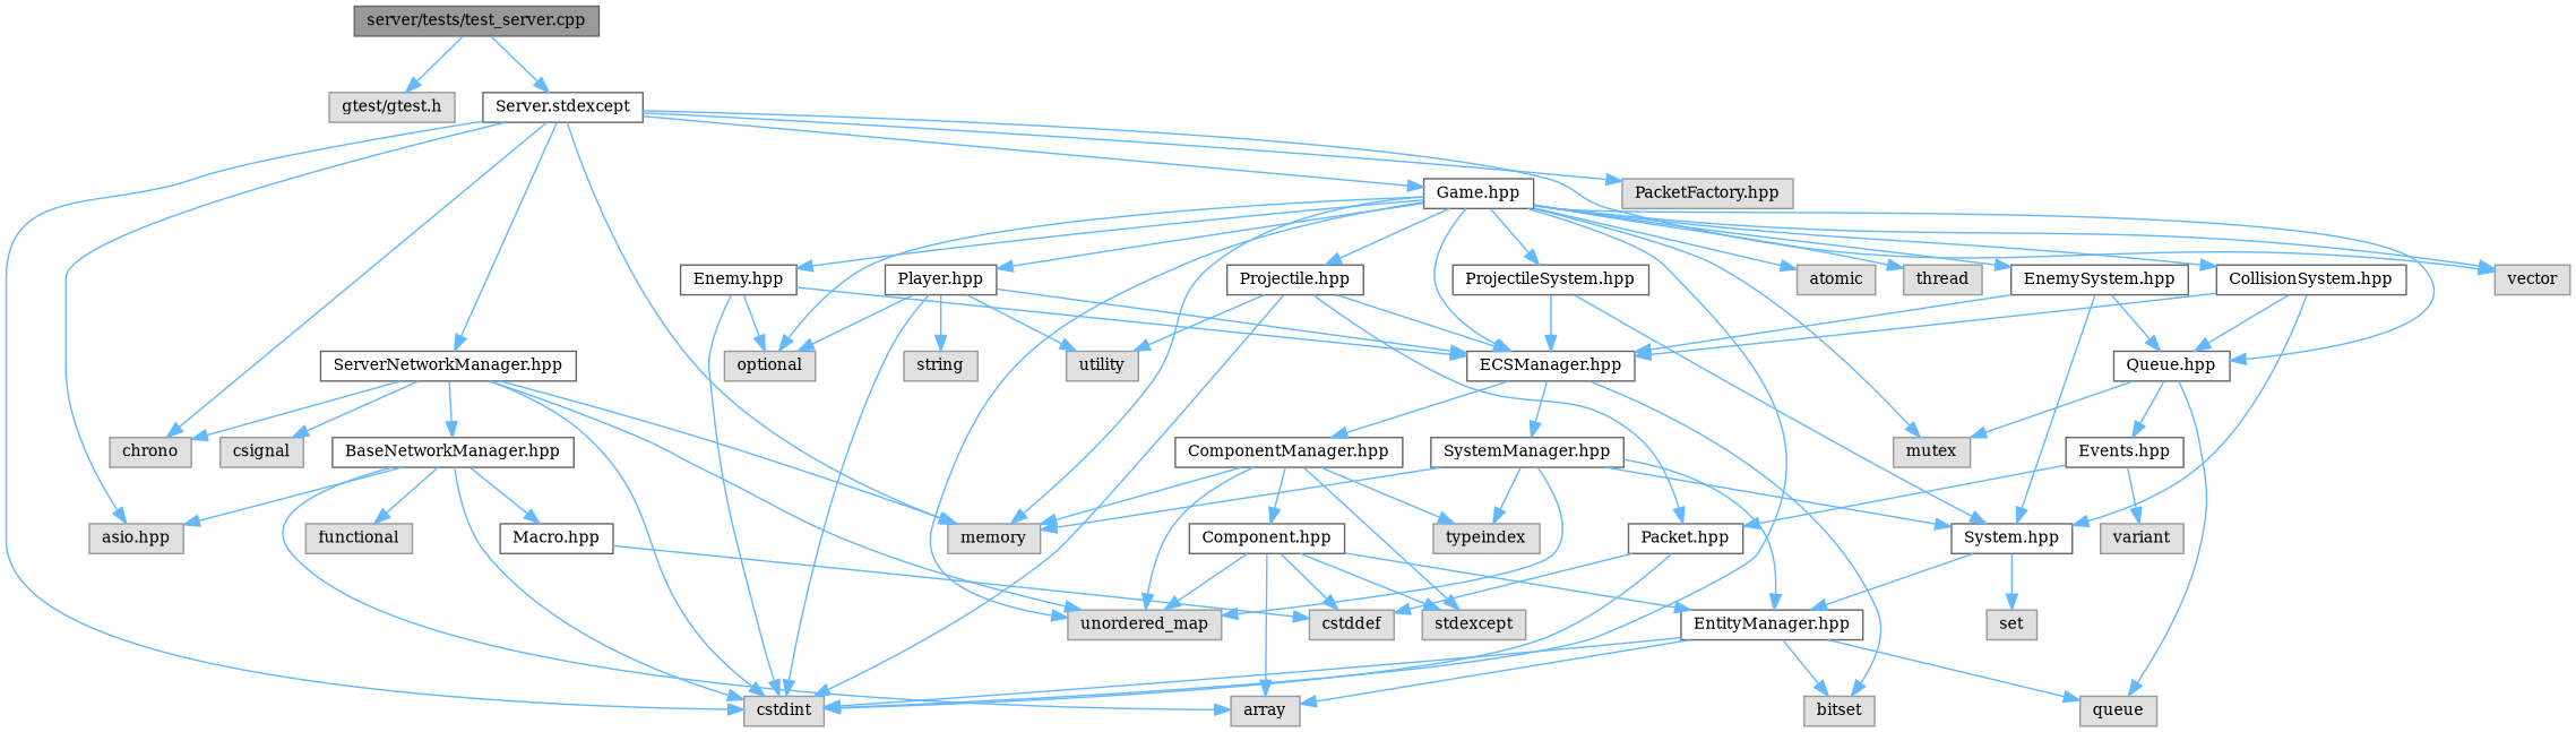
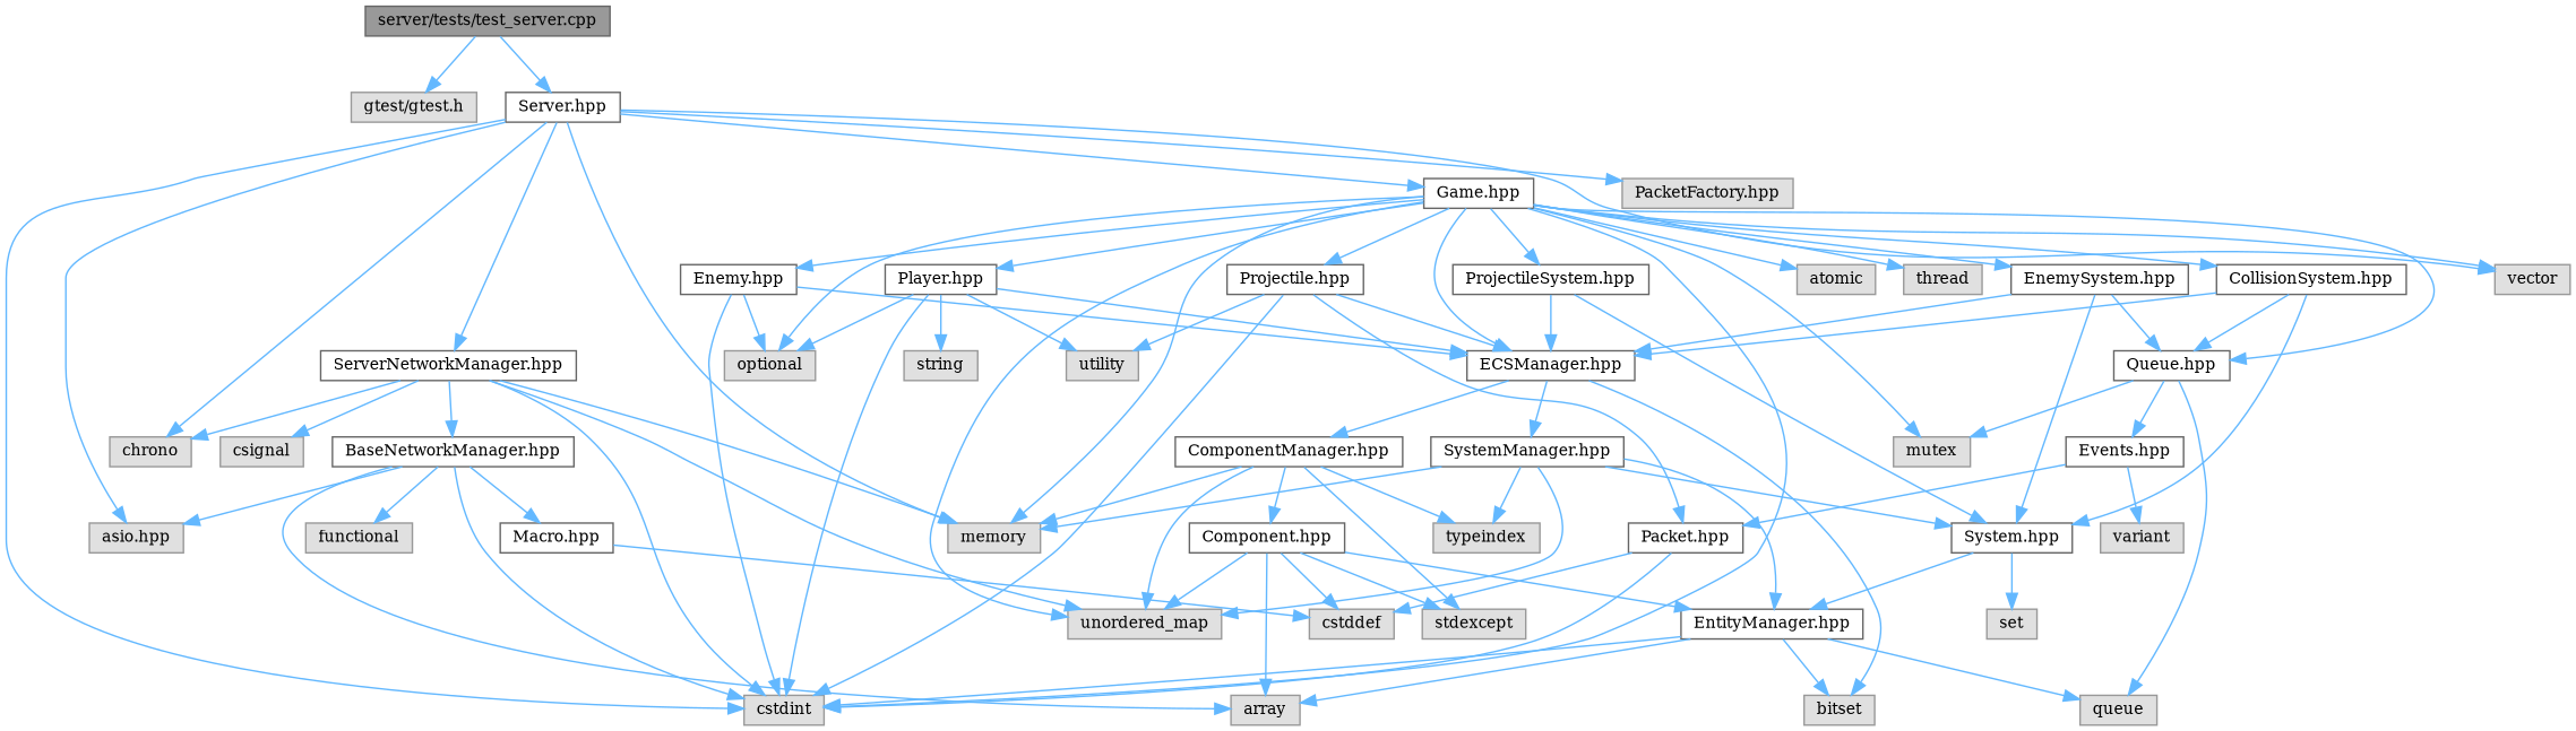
  digraph {
    fontname="DejaVu Serif"
    node [color=grey60 fillcolor="#E0E0E0" fontname="DejaVu Serif" fontsize=10 shape=box style=filled]
    edge [color=steelblue1 fontname="DejaVu Serif" fontsize=10 labelfontname=Helvetica labelfontsize=10 style=solid]
    n1 [color=gray40 fillcolor=grey60 fontcolor=black height=0.2 label="server/tests/test_server.cpp" width=0.4]
    n2 [height=0.2 label="gtest/gtest.h" width=0.4]
-   n3 [color=grey40 fillcolor=white height=0.2 label="Server.stdexcept" width=0.4]
+   n3 [color=grey40 fillcolor=white height=0.2 label="Server.hpp" width=0.4]
    n4 [height=0.2 label="asio.hpp" width=0.4]
    n5 [height=0.2 label=chrono width=0.4]
    n6 [height=0.2 label=cstdint width=0.4]
    n7 [height=0.2 label=memory width=0.4]
    n8 [height=0.2 label=vector width=0.4]
    n9 [color=grey40 fillcolor=white height=0.2 label="Game.hpp" width=0.4]
    n10 [height=0.2 label="PacketFactory.hpp" width=0.4]
    n11 [color=grey40 fillcolor=white height=0.2 label="ServerNetworkManager.hpp" width=0.4]
    n12 [height=0.2 label=atomic width=0.4]
    n13 [height=0.2 label=mutex width=0.4]
    n14 [height=0.2 label=thread width=0.4]
    n15 [height=0.2 label=unordered_map width=0.4]
    n16 [color=grey40 fillcolor=white height=0.2 label="CollisionSystem.hpp" width=0.4]
    n17 [color=grey40 fillcolor=white height=0.2 label="ECSManager.hpp" width=0.4]
    n18 [color=grey40 fillcolor=white height=0.2 label="Queue.hpp" width=0.4]
    n19 [color=grey40 fillcolor=white height=0.2 label="Enemy.hpp" width=0.4]
    n20 [color=grey40 fillcolor=white height=0.2 label="EnemySystem.hpp" width=0.4]
    n21 [color=grey40 fillcolor=white height=0.2 label="Player.hpp" width=0.4]
    n22 [color=grey40 fillcolor=white height=0.2 label="Projectile.hpp" width=0.4]
    n23 [color=grey40 fillcolor=white height=0.2 label="ProjectileSystem.hpp" width=0.4]
    n24 [height=0.2 label=optional width=0.4]
    n25 [height=0.2 label=csignal width=0.4]
    n26 [color=grey40 fillcolor=white height=0.2 label="BaseNetworkManager.hpp" width=0.4]
    n27 [color=grey40 fillcolor=white height=0.2 label="System.hpp" width=0.4]
    n28 [color=grey40 fillcolor=white height=0.2 label="ComponentManager.hpp" width=0.4]
    n29 [color=grey40 fillcolor=white height=0.2 label="SystemManager.hpp" width=0.4]
    n30 [height=0.2 label=bitset width=0.4]
    n31 [height=0.2 label=queue width=0.4]
    n32 [color=grey40 fillcolor=white height=0.2 label="Events.hpp" width=0.4]
    n33 [height=0.2 label=string width=0.4]
    n34 [height=0.2 label=utility width=0.4]
    n35 [color=grey40 fillcolor=white height=0.2 label="Packet.hpp" width=0.4]
    n36 [color=grey40 fillcolor=white height=0.2 label="EntityManager.hpp" width=0.4]
    n37 [height=0.2 label=set width=0.4]
    n38 [height=0.2 label=array width=0.4]
    n39 [height=0.2 label=stdexcept width=0.4]
    n40 [height=0.2 label=typeindex width=0.4]
    n41 [color=grey40 fillcolor=white height=0.2 label="Component.hpp" width=0.4]
    n42 [height=0.2 label=cstddef width=0.4]
    n43 [height=0.2 label=variant width=0.4]
    n44 [height=0.2 label=functional width=0.4]
    n45 [color=grey40 fillcolor=white height=0.2 label="Macro.hpp" width=0.4]
    n1 -> n2
    n1 -> n3
    n3 -> n4
    n3 -> n5
    n3 -> n6
    n3 -> n7
    n3 -> n8
    n3 -> n9
    n3 -> n10
    n3 -> n11
    n9 -> n6
    n9 -> n7
    n9 -> n8
    n9 -> n12
    n9 -> n13
    n9 -> n14
    n9 -> n15
    n9 -> n16
    n9 -> n17
    n9 -> n18
    n9 -> n19
    n9 -> n20
    n9 -> n21
    n9 -> n22
    n9 -> n23
    n9 -> n24
    n11 -> n5
    n11 -> n6
    n11 -> n7
    n11 -> n15
    n11 -> n25
    n11 -> n26
    n16 -> n17
    n16 -> n18
    n16 -> n27
    n17 -> n28
    n17 -> n29
    n17 -> n30
    n18 -> n13
    n18 -> n31
    n18 -> n32
    n19 -> n6
    n19 -> n17
    n19 -> n24
    n20 -> n17
    n20 -> n18
    n20 -> n27
    n21 -> n6
    n21 -> n17
    n21 -> n24
    n21 -> n33
    n21 -> n34
    n22 -> n6
    n22 -> n17
    n22 -> n34
    n22 -> n35
    n23 -> n17
    n23 -> n27
    n26 -> n4
    n26 -> n6
    n26 -> n38
    n26 -> n44
    n26 -> n45
    n27 -> n36
    n27 -> n37
    n28 -> n7
    n28 -> n15
    n28 -> n39
    n28 -> n40
    n28 -> n41
    n29 -> n7
    n29 -> n15
    n29 -> n27
    n29 -> n36
    n29 -> n40
    n32 -> n35
    n32 -> n43
    n35 -> n6
    n35 -> n42
    n36 -> n6
    n36 -> n30
    n36 -> n31
    n36 -> n38
    n41 -> n15
    n41 -> n36
    n41 -> n38
    n41 -> n39
    n41 -> n42
    n45 -> n42
  }
